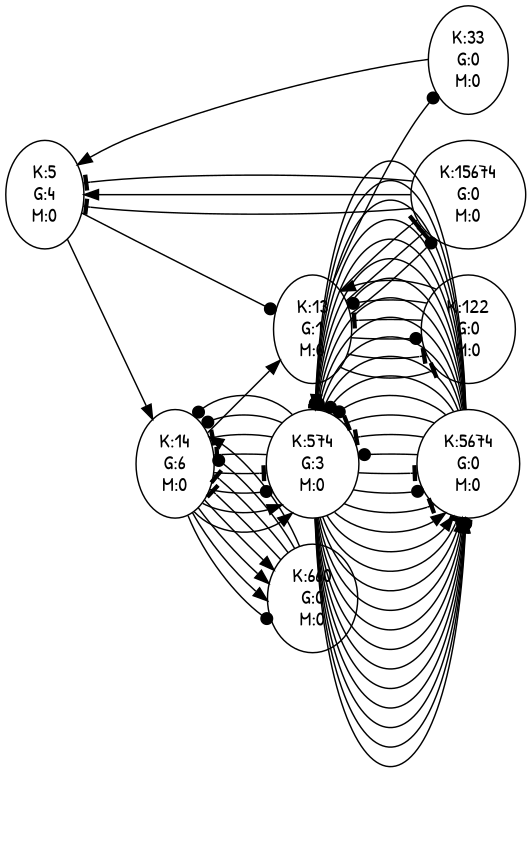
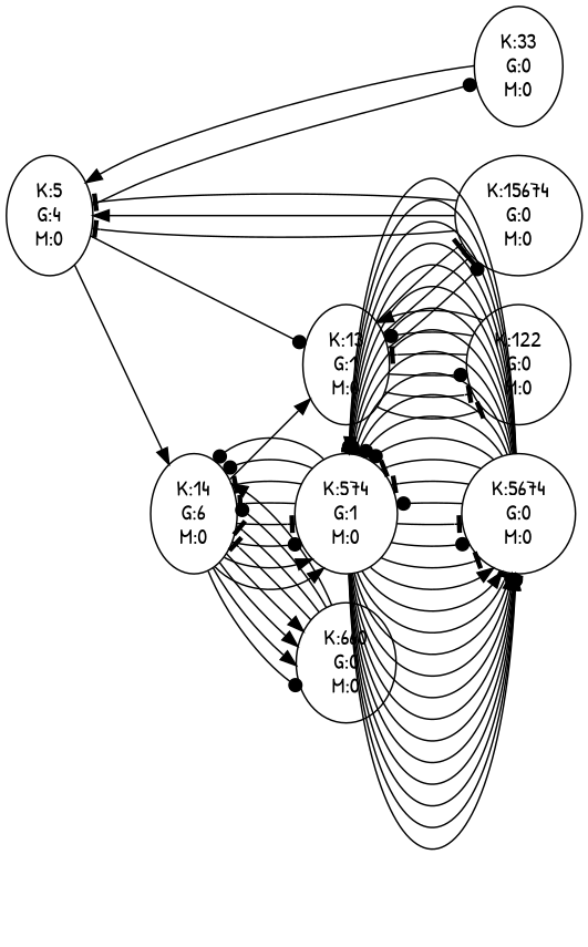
  digraph {
    fontname="Patrick Hand"
    rankdir=LR
    node [fontname="Patrick Hand"]
    edge [arrowhead=tee fontname="Patrick Hand"]
    n1 [label="K:5\nG:4\nM:0"]
    n2 [label="K:33\nG:0\nM:0"]
    n3 [label="K:13\nG:1\nM:0"]
    n4 [label="K:14\nG:6\nM:0"]
    n5 [label="K:122\nG:0\nM:0"]
    n6 [label="K:15674\nG:0\nM:0"]
    n7 [label="K:660\nG:0\nM:0"]
-   n8 [label="K:574\nG:3\nM:0"]
+   n8 [label="K:574\nG:1\nM:0"]
    n9 [label="K:5674\nG:0\nM:0"]
-   n3 -> n2 [arrowhead=dot]
+   n1 -> n2 [arrowhead=dot]
    n1 -> n3 [arrowhead=dot]
    n1 -> n4 [arrowhead=normal]
    n2 -> n1 [arrowhead=normal]
    n3 -> n5
    n3 -> n5
    n3 -> n5 [arrowhead=dot]
    n3 -> n6 [arrowhead=dot]
    n3 -> n6
    n3 -> n6
    n4 -> n3 [arrowhead=normal]
    n4 -> n7 [arrowhead=dot]
    n4 -> n7 [arrowhead=normal]
    n4 -> n7 [arrowhead=normal]
    n4 -> n7 [arrowhead=normal]
    n4 -> n8 [arrowhead=normal]
    n4 -> n8 [arrowhead=normal]
    n4 -> n8 [arrowhead=dot]
    n4 -> n8
    n5 -> n3
    n5 -> n3 [arrowhead=dot]
    n5 -> n3 [arrowhead=normal]
    n6 -> n1
    n6 -> n1 [arrowhead=normal]
    n6 -> n1
    n7 -> n4
    n7 -> n4
    n7 -> n4 [arrowhead=dot]
    n7 -> n4 [arrowhead=normal]
    n8 -> n4
    n8 -> n4
    n8 -> n4 [arrowhead=dot]
    n8 -> n4 [arrowhead=dot]
    n8 -> n9 [arrowhead=dot]
    n8 -> n9 [arrowhead=normal]
    n8 -> n9 [arrowhead=dot]
    n8 -> n9 [arrowhead=dot]
    n8 -> n9 [arrowhead=normal]
    n8 -> n9
    n8 -> n9 [arrowhead=dot]
    n8 -> n9 [arrowhead=dot]
    n8 -> n9 [arrowhead=normal]
    n8 -> n9
    n8 -> n9
    n8 -> n9 [arrowhead=normal]
    n8 -> n9 [arrowhead=normal]
    n8 -> n9
    n8 -> n9 [arrowhead=dot]
    n8 -> n9
    n9 -> n8 [arrowhead=dot]
    n9 -> n8
    n9 -> n8
    n9 -> n8 [arrowhead=dot]
    n9 -> n8 [arrowhead=dot]
    n9 -> n8
    n9 -> n8
    n9 -> n8
    n9 -> n8 [arrowhead=dot]
    n9 -> n8 [arrowhead=dot]
    n9 -> n8
    n9 -> n8
    n9 -> n8 [arrowhead=normal]
    n9 -> n8 [arrowhead=dot]
    n9 -> n8 [arrowhead=normal]
    n9 -> n8 [arrowhead=dot]
  }
